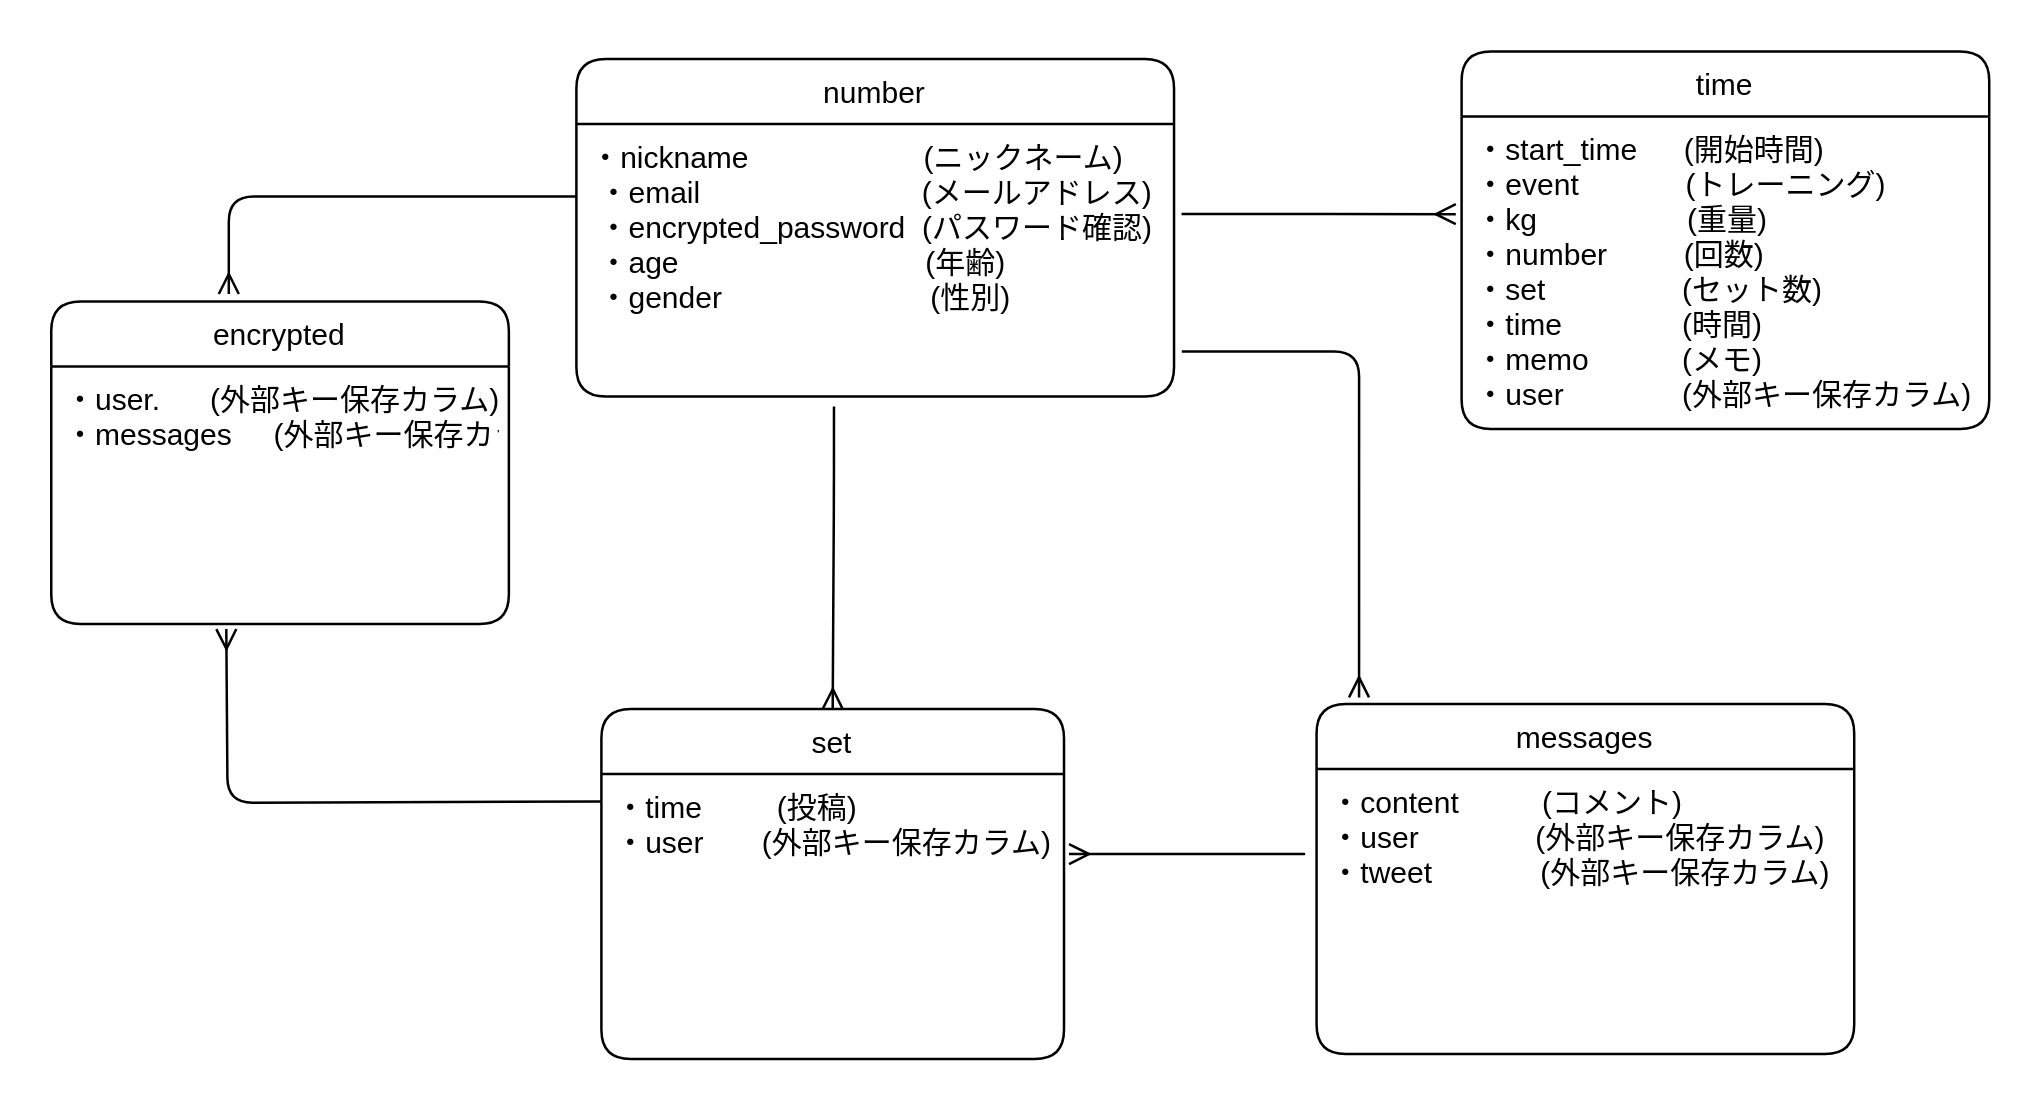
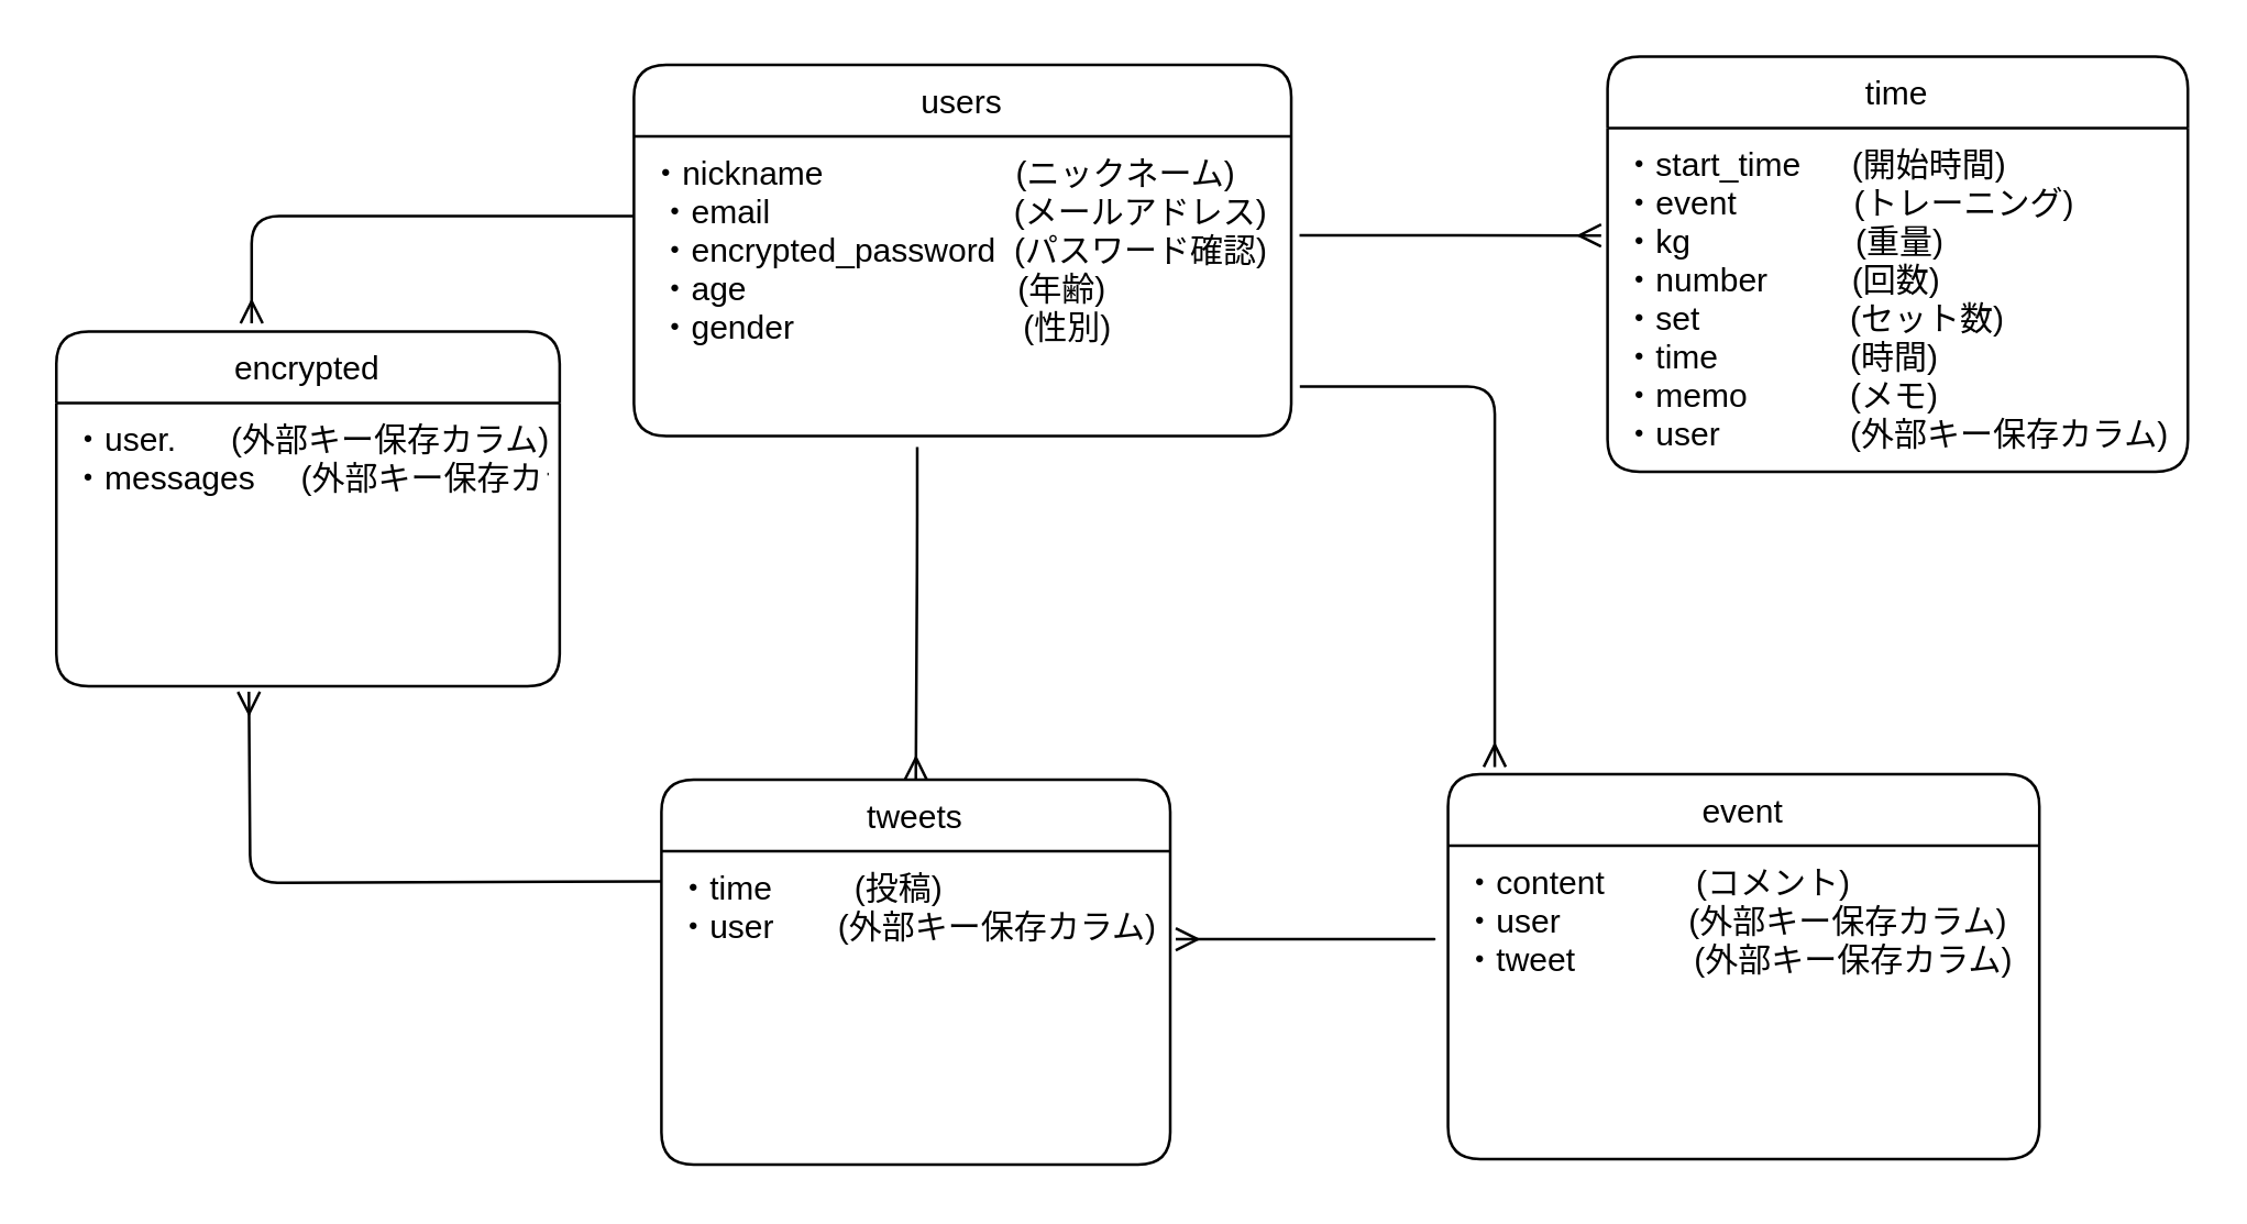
  <mxCell id="0" />
  <mxCell id="1" parent="0" />
- <mxCell id="2" value="number" style="swimlane;fontStyle=0;childLayout=stackLayout;horizontal=1;startSize=26;horizontalStack=0;resizeParent=1;resizeParentMax=0;resizeLast=0;collapsible=1;marginBottom=0;rounded=1;" parent="1" vertex="1"><mxGeometry x="230" y="23" width="239" height="135" as="geometry" /></mxCell>
+ <mxCell id="2" value="users" style="swimlane;fontStyle=0;childLayout=stackLayout;horizontal=1;startSize=26;horizontalStack=0;resizeParent=1;resizeParentMax=0;resizeLast=0;collapsible=1;marginBottom=0;rounded=1;" parent="1" vertex="1"><mxGeometry x="230" y="23" width="239" height="135" as="geometry" /></mxCell>
  <mxCell id="3" value="・nickname                     (ニックネーム)    &#10; ・email          　             (メールアドレス)&#10; ・encrypted_password  (パスワード確認)&#10; ・age 　                         (年齢)&#10; ・gender                         (性別)" style="text;strokeColor=none;fillColor=none;align=left;verticalAlign=top;spacingLeft=4;spacingRight=4;overflow=hidden;rotatable=0;points=[[0,0.5],[1,0.5]];portConstraint=eastwest;rounded=1;" parent="2" vertex="1"><mxGeometry y="26" width="239" height="109" as="geometry" /></mxCell>
  <mxCell id="4" value="time" style="swimlane;fontStyle=0;childLayout=stackLayout;horizontal=1;startSize=26;horizontalStack=0;resizeParent=1;resizeParentMax=0;resizeLast=0;collapsible=1;marginBottom=0;rounded=1;" parent="1" vertex="1"><mxGeometry x="584" y="20" width="211" height="151" as="geometry"><mxRectangle x="574" y="77" width="56" height="26" as="alternateBounds" /></mxGeometry></mxCell>
  <mxCell id="5" value="・start_time　  (開始時間)&#10;・event 　 　　(トレーニング)&#10;・kg　　　　　(重量)&#10;・number 　 　(回数)&#10;・set 　　　 　(セット数)&#10;・time　　　　(時間)&#10;・memo　    　(メモ)&#10;・user　　       (外部キー保存カラム)" style="text;strokeColor=none;fillColor=none;align=left;verticalAlign=top;spacingLeft=4;spacingRight=4;overflow=hidden;rotatable=0;points=[[0,0.5],[1,0.5]];portConstraint=eastwest;rounded=1;" parent="4" vertex="1"><mxGeometry y="26" width="211" height="125" as="geometry" /></mxCell>
  <mxCell id="6" value="encrypted" style="swimlane;fontStyle=0;childLayout=stackLayout;horizontal=1;startSize=26;horizontalStack=0;resizeParent=1;resizeParentMax=0;resizeLast=0;collapsible=1;marginBottom=0;rounded=1;" parent="1" vertex="1"><mxGeometry x="20" y="120" width="183" height="129" as="geometry" /></mxCell>
  <mxCell id="7" value="・user.      (外部キー保存カラム)&#10;・messages     (外部キー保存カラム)" style="text;strokeColor=none;fillColor=none;align=left;verticalAlign=top;spacingLeft=4;spacingRight=4;overflow=hidden;rotatable=0;points=[[0,0.5],[1,0.5]];portConstraint=eastwest;rounded=1;" parent="6" vertex="1"><mxGeometry y="26" width="183" height="103" as="geometry" /></mxCell>
- <mxCell id="8" value="set" style="swimlane;fontStyle=0;childLayout=stackLayout;horizontal=1;startSize=26;horizontalStack=0;resizeParent=1;resizeParentMax=0;resizeLast=0;collapsible=1;marginBottom=0;rounded=1;" parent="1" vertex="1"><mxGeometry x="240" y="283" width="185" height="140" as="geometry" /></mxCell>
+ <mxCell id="8" value="tweets" style="swimlane;fontStyle=0;childLayout=stackLayout;horizontal=1;startSize=26;horizontalStack=0;resizeParent=1;resizeParentMax=0;resizeLast=0;collapsible=1;marginBottom=0;rounded=1;" parent="1" vertex="1"><mxGeometry x="240" y="283" width="185" height="140" as="geometry" /></mxCell>
  <mxCell id="9" value="・time         (投稿) &#10;・user       (外部キー保存カラム)" style="text;strokeColor=none;fillColor=none;align=left;verticalAlign=top;spacingLeft=4;spacingRight=4;overflow=hidden;rotatable=0;points=[[0,0.5],[1,0.5]];portConstraint=eastwest;rounded=1;" parent="8" vertex="1"><mxGeometry y="26" width="185" height="114" as="geometry" /></mxCell>
- <mxCell id="10" value="messages" style="swimlane;fontStyle=0;childLayout=stackLayout;horizontal=1;startSize=26;horizontalStack=0;resizeParent=1;resizeParentMax=0;resizeLast=0;collapsible=1;marginBottom=0;rounded=1;" parent="1" vertex="1"><mxGeometry x="526" y="281" width="215" height="140" as="geometry" /></mxCell>
+ <mxCell id="10" value="event" style="swimlane;fontStyle=0;childLayout=stackLayout;horizontal=1;startSize=26;horizontalStack=0;resizeParent=1;resizeParentMax=0;resizeLast=0;collapsible=1;marginBottom=0;rounded=1;" parent="1" vertex="1"><mxGeometry x="526" y="281" width="215" height="140" as="geometry" /></mxCell>
  <mxCell id="11" value="・content          (コメント)&#10;・user              (外部キー保存カラム)&#10;・tweet             (外部キー保存カラム)" style="text;strokeColor=none;fillColor=none;align=left;verticalAlign=top;spacingLeft=4;spacingRight=4;overflow=hidden;rotatable=0;points=[[0,0.5],[1,0.5]];portConstraint=eastwest;rounded=1;" parent="10" vertex="1"><mxGeometry y="26" width="215" height="114" as="geometry" /></mxCell>
  <mxCell id="12" style="edgeStyle=orthogonalEdgeStyle;orthogonalLoop=1;jettySize=auto;html=1;endArrow=ERmany;endFill=0;entryX=-0.011;entryY=0.313;entryDx=0;entryDy=0;entryPerimeter=0;" parent="1" target="5" edge="1"><mxGeometry relative="1" as="geometry"><mxPoint x="472" y="85" as="sourcePoint" /><mxPoint x="468" y="88" as="targetPoint" /><Array as="points"><mxPoint x="521" y="85" /><mxPoint x="521" y="85" /></Array></mxGeometry></mxCell>
  <mxCell id="13" style="edgeStyle=orthogonalEdgeStyle;orthogonalLoop=1;jettySize=auto;html=1;exitX=0;exitY=0.5;exitDx=0;exitDy=0;endArrow=ERmany;endFill=0;" parent="1" edge="1"><mxGeometry relative="1" as="geometry"><mxPoint x="230" y="78" as="sourcePoint" /><mxPoint x="91" y="117" as="targetPoint" /><Array as="points"><mxPoint x="91" y="78" /></Array></mxGeometry></mxCell>
  <mxCell id="14" style="edgeStyle=orthogonalEdgeStyle;orthogonalLoop=1;jettySize=auto;html=1;exitX=0;exitY=0.5;exitDx=0;exitDy=0;endArrow=ERmany;endFill=0;" parent="1" edge="1"><mxGeometry relative="1" as="geometry"><mxPoint x="90" y="251" as="targetPoint" /><mxPoint x="240" y="320" as="sourcePoint" /></mxGeometry></mxCell>
  <mxCell id="15" style="edgeStyle=orthogonalEdgeStyle;orthogonalLoop=1;jettySize=auto;html=1;entryX=0.079;entryY=-0.019;entryDx=0;entryDy=0;entryPerimeter=0;endArrow=ERmany;endFill=0;exitX=1.013;exitY=0.835;exitDx=0;exitDy=0;exitPerimeter=0;" parent="1" source="3" target="10" edge="1"><mxGeometry relative="1" as="geometry" /></mxCell>
  <mxCell id="16" style="edgeStyle=orthogonalEdgeStyle;orthogonalLoop=1;jettySize=auto;html=1;entryX=0.5;entryY=0;entryDx=0;entryDy=0;endArrow=ERmany;endFill=0;exitX=0.431;exitY=1.037;exitDx=0;exitDy=0;exitPerimeter=0;" parent="1" source="3" target="8" edge="1"><mxGeometry relative="1" as="geometry"><mxPoint x="310" y="196" as="sourcePoint" /><Array as="points"><mxPoint x="333" y="196" /></Array></mxGeometry></mxCell>
  <mxCell id="17" style="edgeStyle=orthogonalEdgeStyle;orthogonalLoop=1;jettySize=auto;html=1;exitX=0;exitY=0.5;exitDx=0;exitDy=0;endArrow=ERmany;endFill=0;" parent="1" edge="1"><mxGeometry relative="1" as="geometry"><mxPoint x="489" y="341" as="sourcePoint" /><mxPoint x="427" y="341" as="targetPoint" /><Array as="points"><mxPoint x="526" y="341" /><mxPoint x="526" y="341" /></Array></mxGeometry></mxCell>
